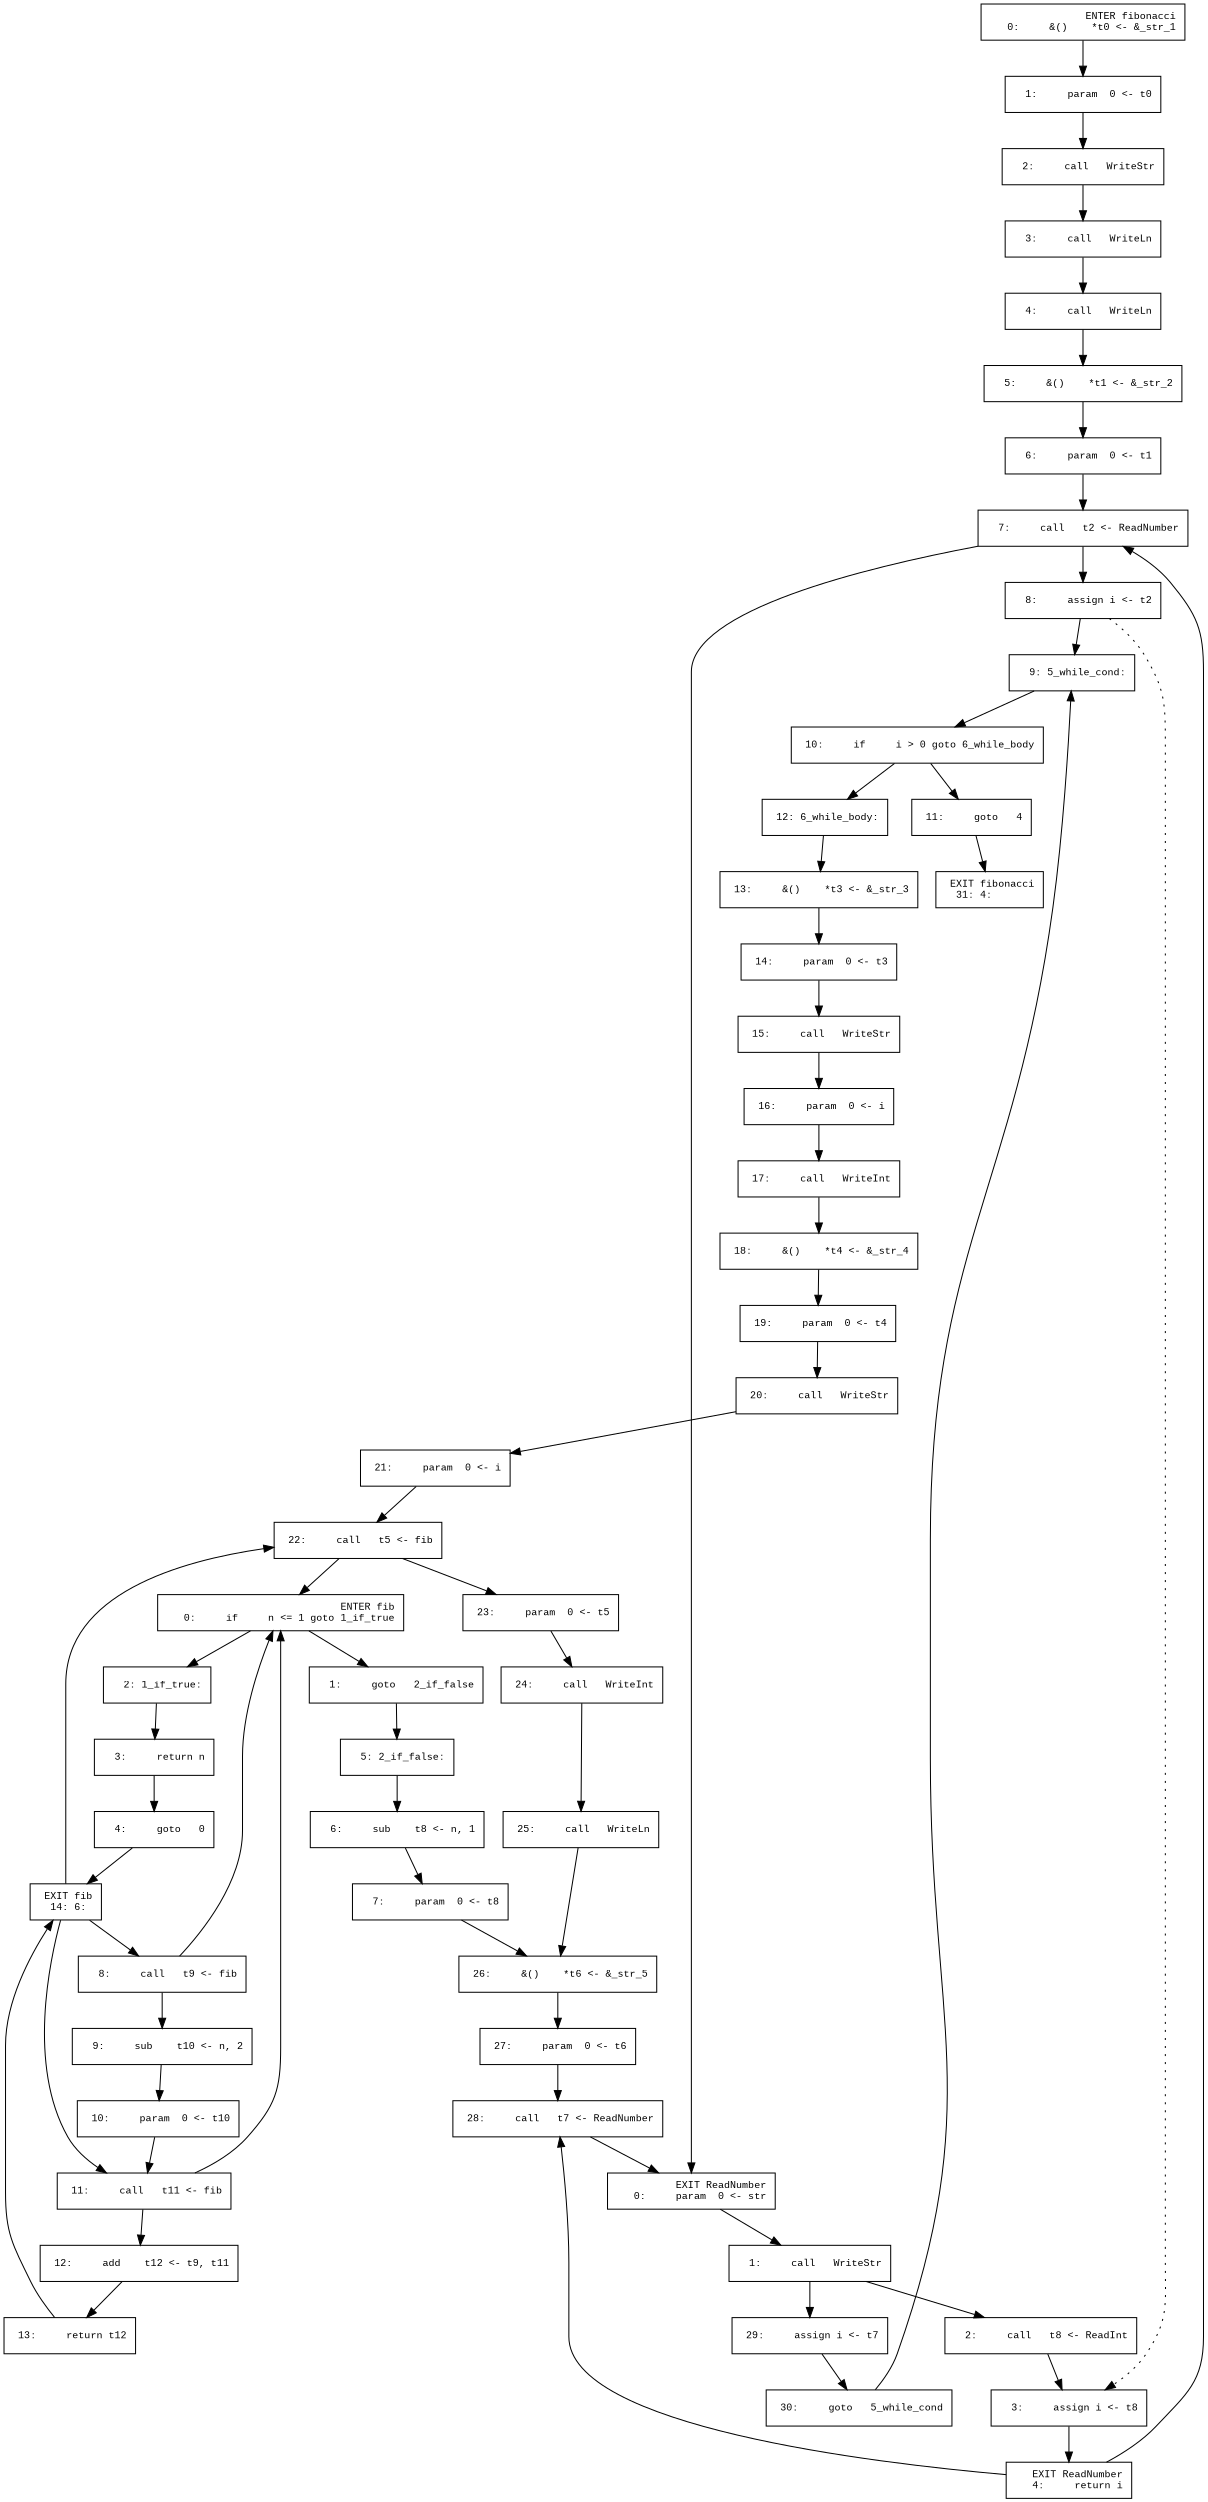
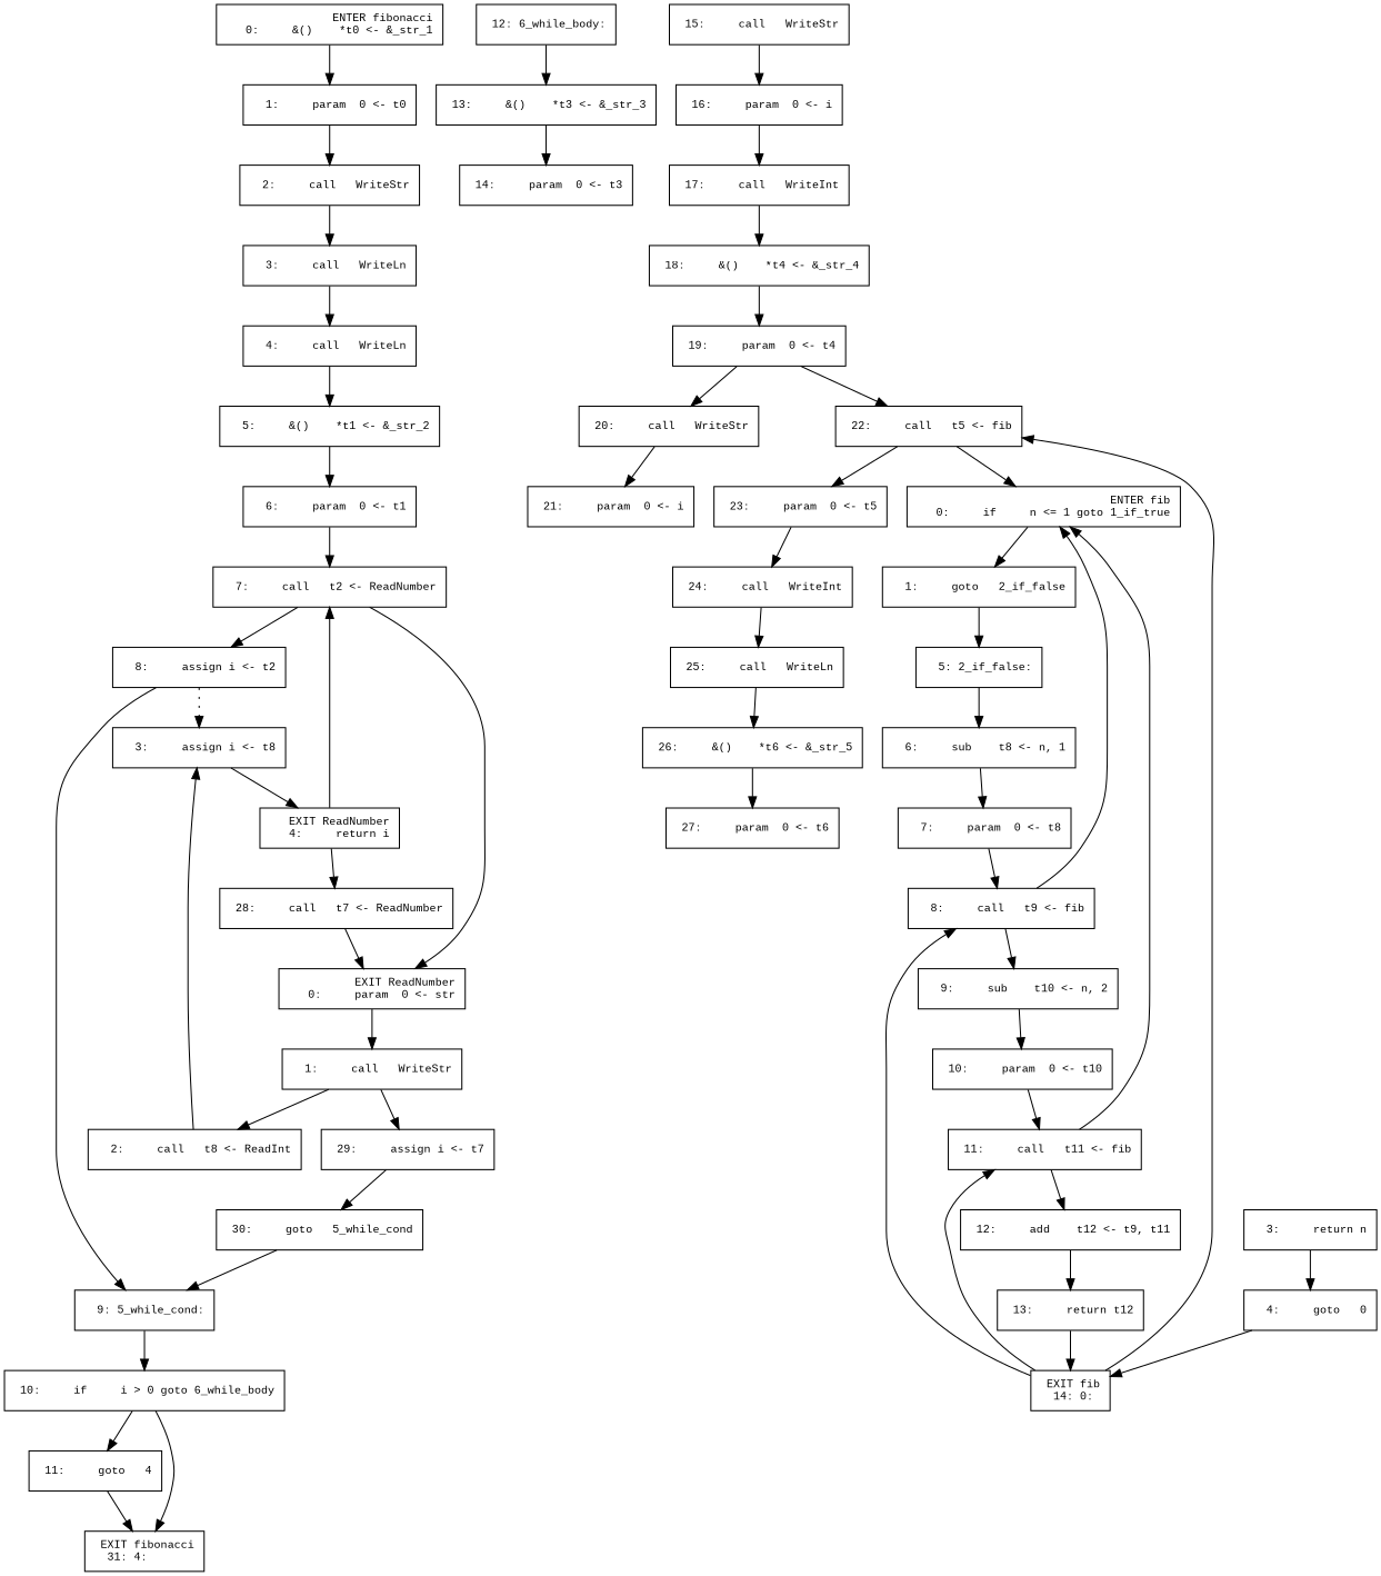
  digraph {
    fontname="Times New Roman"
    fontsize=10
    node [fontname="Courier New" fontsize=10 shape=box]
    edge [fontname="Times New Roman" fontsize=10]
    n1 [label=" ENTER fibonacci\r   0:     &()    *t0 <- &_str_1\l"]
    n2 [label="  1:     param  0 <- t0\l"]
    n3 [label="  2:     call   WriteStr\l"]
    n4 [label="  3:     call   WriteLn\l"]
    n5 [label="  4:     call   WriteLn\l"]
    n6 [label="  5:     &()    *t1 <- &_str_2\l"]
    n7 [label="  6:     param  0 <- t1\l"]
    n8 [label="  7:     call   t2 <- ReadNumber\l"]
    n9 [label="  8:     assign i <- t2\l"]
    n10 [label=" EXIT ReadNumber\r   0:     param  0 <- str\l"]
    n11 [label="  9: 5_while_cond:\l"]
    n12 [label="  3:     assign i <- t8\l"]
    n13 [label="  1:     call   WriteStr\l"]
    n14 [label=" 10:     if     i > 0 goto 6_while_body\l"]
    n15 [label=" EXIT ReadNumber\r   4:     return i\l"]
    n16 [label=" 29:     assign i <- t7\l"]
    n17 [label="  2:     call   t8 <- ReadInt\l"]
    n18 [label=" 12: 6_while_body:\l"]
    n19 [label=" 11:     goto   4\l"]
    n20 [label=" 28:     call   t7 <- ReadNumber\l"]
    n21 [label=" 13:     &()    *t3 <- &_str_3\l"]
    n22 [label=" EXIT fibonacci\r  31: 4:\l"]
    n23 [label=" 14:     param  0 <- t3\l"]
    n24 [label=" 15:     call   WriteStr\l"]
    n25 [label=" 16:     param  0 <- i\l"]
    n26 [label=" 17:     call   WriteInt\l"]
    n27 [label=" 18:     &()    *t4 <- &_str_4\l"]
    n28 [label=" 19:     param  0 <- t4\l"]
    n29 [label=" 20:     call   WriteStr\l"]
    n30 [label=" 21:     param  0 <- i\l"]
    n31 [label=" 22:     call   t5 <- fib\l"]
    n32 [label=" 23:     param  0 <- t5\l"]
    n33 [label=" ENTER fib\r   0:     if     n <= 1 goto 1_if_true\l"]
    n34 [label=" 24:     call   WriteInt\l"]
-   n35 [label="  2: 1_if_true:\l"]
    n36 [label="  1:     goto   2_if_false\l"]
    n37 [label=" 25:     call   WriteLn\l"]
    n38 [label="  3:     return n\l"]
    n39 [label="  5: 2_if_false:\l"]
    n40 [label=" 26:     &()    *t6 <- &_str_5\l"]
    n41 [label=" 27:     param  0 <- t6\l"]
    n42 [label=" 30:     goto   5_while_cond\l"]
    n43 [label="  4:     goto   0\l"]
    n44 [label="  6:     sub    t8 <- n, 1\l"]
    n45 [label="  7:     param  0 <- t8\l"]
-   n46 [label=" EXIT fib\r  14: 6:\l"]
+   n46 [label=" EXIT fib\r  14: 0:\l"]
    n47 [label="  8:     call   t9 <- fib\l"]
    n48 [label=" 11:     call   t11 <- fib\l"]
    n49 [label="  9:     sub    t10 <- n, 2\l"]
    n50 [label=" 12:     add    t12 <- t9, t11\l"]
    n51 [label=" 10:     param  0 <- t10\l"]
    n52 [label=" 13:     return t12\l"]
    n1 -> n2
    n2 -> n3
    n3 -> n4
    n4 -> n5
    n5 -> n6
    n6 -> n7
    n7 -> n8
    n8 -> n9
    n8 -> n10
    n9 -> n11
    n9 -> n12 [style=dotted]
    n10 -> n13
    n11 -> n14
    n12 -> n15
    n13 -> n16
    n13 -> n17
-   n14 -> n18
+   n14 -> n22
    n14 -> n19
    n15 -> n8
    n15 -> n20
    n16 -> n42
    n17 -> n12
    n18 -> n21
    n19 -> n22
    n20 -> n10
    n21 -> n23
-   n23 -> n24
    n24 -> n25
    n25 -> n26
    n26 -> n27
    n27 -> n28
    n28 -> n29
    n29 -> n30
-   n30 -> n31
+   n28 -> n31
    n31 -> n32
    n31 -> n33
    n32 -> n34
-   n33 -> n35
    n33 -> n36
    n34 -> n37
-   n35 -> n38
    n36 -> n39
    n37 -> n40
    n38 -> n43
    n39 -> n44
    n40 -> n41
-   n41 -> n20
    n42 -> n11
    n43 -> n46
    n44 -> n45
-   n45 -> n40
+   n45 -> n47
    n46 -> n31
    n46 -> n47
    n46 -> n48
    n47 -> n33
    n47 -> n49
    n48 -> n33
    n48 -> n50
    n49 -> n51
    n50 -> n52
    n51 -> n48
    n52 -> n46
  }
